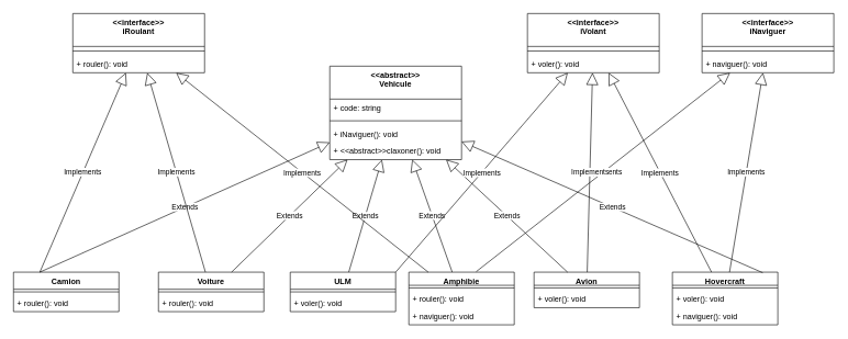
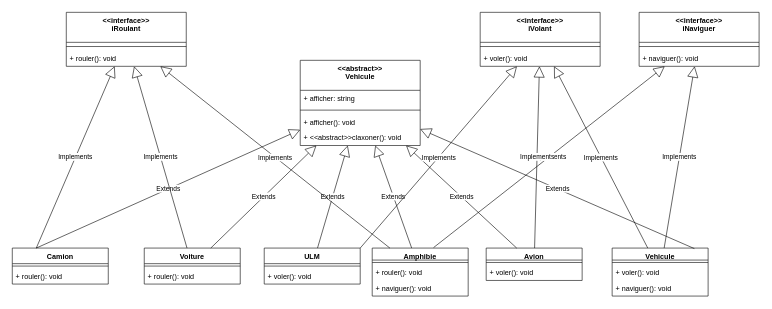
  <mxCell id="0" />
  <mxCell id="1" parent="0" />
  <mxCell id="2" value="Camion" style="swimlane;fontStyle=1;align=center;verticalAlign=top;childLayout=stackLayout;horizontal=1;startSize=26;horizontalStack=0;resizeParent=1;resizeParentMax=0;resizeLast=0;collapsible=1;marginBottom=0;" vertex="1" parent="1"><mxGeometry x="20" y="413" width="160" height="60" as="geometry" /></mxCell>
  <mxCell id="3" value="" style="line;strokeWidth=1;fillColor=none;align=left;verticalAlign=middle;spacingTop=-1;spacingLeft=3;spacingRight=3;rotatable=0;labelPosition=right;points=[];portConstraint=eastwest;strokeColor=inherit;" vertex="1" parent="2"><mxGeometry y="26" width="160" height="8" as="geometry" /></mxCell>
  <mxCell id="4" value="+ rouler(): void" style="text;strokeColor=none;fillColor=none;align=left;verticalAlign=top;spacingLeft=4;spacingRight=4;overflow=hidden;rotatable=0;points=[[0,0.5],[1,0.5]];portConstraint=eastwest;" vertex="1" parent="2"><mxGeometry y="34" width="160" height="26" as="geometry" /></mxCell>
  <mxCell id="5" value="Voiture" style="swimlane;fontStyle=1;align=center;verticalAlign=top;childLayout=stackLayout;horizontal=1;startSize=26;horizontalStack=0;resizeParent=1;resizeParentMax=0;resizeLast=0;collapsible=1;marginBottom=0;" vertex="1" parent="1"><mxGeometry x="240" y="413" width="160" height="60" as="geometry" /></mxCell>
  <mxCell id="6" value="" style="line;strokeWidth=1;fillColor=none;align=left;verticalAlign=middle;spacingTop=-1;spacingLeft=3;spacingRight=3;rotatable=0;labelPosition=right;points=[];portConstraint=eastwest;strokeColor=inherit;" vertex="1" parent="5"><mxGeometry y="26" width="160" height="8" as="geometry" /></mxCell>
  <mxCell id="7" value="+ rouler(): void" style="text;strokeColor=none;fillColor=none;align=left;verticalAlign=top;spacingLeft=4;spacingRight=4;overflow=hidden;rotatable=0;points=[[0,0.5],[1,0.5]];portConstraint=eastwest;" vertex="1" parent="5"><mxGeometry y="34" width="160" height="26" as="geometry" /></mxCell>
  <mxCell id="8" value="ULM" style="swimlane;fontStyle=1;align=center;verticalAlign=top;childLayout=stackLayout;horizontal=1;startSize=26;horizontalStack=0;resizeParent=1;resizeParentMax=0;resizeLast=0;collapsible=1;marginBottom=0;" vertex="1" parent="1"><mxGeometry x="440" y="413" width="160" height="60" as="geometry" /></mxCell>
  <mxCell id="9" value="" style="line;strokeWidth=1;fillColor=none;align=left;verticalAlign=middle;spacingTop=-1;spacingLeft=3;spacingRight=3;rotatable=0;labelPosition=right;points=[];portConstraint=eastwest;strokeColor=inherit;" vertex="1" parent="8"><mxGeometry y="26" width="160" height="8" as="geometry" /></mxCell>
  <mxCell id="10" value="+ voler(): void" style="text;strokeColor=none;fillColor=none;align=left;verticalAlign=top;spacingLeft=4;spacingRight=4;overflow=hidden;rotatable=0;points=[[0,0.5],[1,0.5]];portConstraint=eastwest;" vertex="1" parent="8"><mxGeometry y="34" width="160" height="26" as="geometry" /></mxCell>
  <mxCell id="11" value="Avion" style="swimlane;fontStyle=1;align=center;verticalAlign=top;childLayout=stackLayout;horizontal=1;startSize=20;horizontalStack=0;resizeParent=1;resizeParentMax=0;resizeLast=0;collapsible=1;marginBottom=0;" vertex="1" parent="1"><mxGeometry x="810" y="413" width="160" height="54" as="geometry" /></mxCell>
  <mxCell id="12" value="" style="line;strokeWidth=1;fillColor=none;align=left;verticalAlign=middle;spacingTop=-1;spacingLeft=3;spacingRight=3;rotatable=0;labelPosition=right;points=[];portConstraint=eastwest;strokeColor=inherit;" vertex="1" parent="11"><mxGeometry y="20" width="160" height="8" as="geometry" /></mxCell>
  <mxCell id="13" value="+ voler(): void" style="text;strokeColor=none;fillColor=none;align=left;verticalAlign=top;spacingLeft=4;spacingRight=4;overflow=hidden;rotatable=0;points=[[0,0.5],[1,0.5]];portConstraint=eastwest;" vertex="1" parent="11"><mxGeometry y="28" width="160" height="26" as="geometry" /></mxCell>
  <mxCell id="14" value="Amphibie" style="swimlane;fontStyle=1;align=center;verticalAlign=top;childLayout=stackLayout;horizontal=1;startSize=20;horizontalStack=0;resizeParent=1;resizeParentMax=0;resizeLast=0;collapsible=1;marginBottom=0;" vertex="1" parent="1"><mxGeometry x="620" y="413" width="160" height="80" as="geometry" /></mxCell>
  <mxCell id="15" value="" style="line;strokeWidth=1;fillColor=none;align=left;verticalAlign=middle;spacingTop=-1;spacingLeft=3;spacingRight=3;rotatable=0;labelPosition=right;points=[];portConstraint=eastwest;strokeColor=inherit;" vertex="1" parent="14"><mxGeometry y="20" width="160" height="8" as="geometry" /></mxCell>
  <mxCell id="16" value="+ rouler(): void" style="text;strokeColor=none;fillColor=none;align=left;verticalAlign=top;spacingLeft=4;spacingRight=4;overflow=hidden;rotatable=0;points=[[0,0.5],[1,0.5]];portConstraint=eastwest;" vertex="1" parent="14"><mxGeometry y="28" width="160" height="26" as="geometry" /></mxCell>
  <mxCell id="17" value="+ naviguer(): void" style="text;strokeColor=none;fillColor=none;align=left;verticalAlign=top;spacingLeft=4;spacingRight=4;overflow=hidden;rotatable=0;points=[[0,0.5],[1,0.5]];portConstraint=eastwest;" vertex="1" parent="14"><mxGeometry y="54" width="160" height="26" as="geometry" /></mxCell>
- <mxCell id="18" value="Hovercraft" style="swimlane;fontStyle=1;align=center;verticalAlign=top;childLayout=stackLayout;horizontal=1;startSize=20;horizontalStack=0;resizeParent=1;resizeParentMax=0;resizeLast=0;collapsible=1;marginBottom=0;" vertex="1" parent="1"><mxGeometry x="1020" y="413" width="160" height="80" as="geometry" /></mxCell>
+ <mxCell id="18" value="Vehicule" style="swimlane;fontStyle=1;align=center;verticalAlign=top;childLayout=stackLayout;horizontal=1;startSize=20;horizontalStack=0;resizeParent=1;resizeParentMax=0;resizeLast=0;collapsible=1;marginBottom=0;" vertex="1" parent="1"><mxGeometry x="1020" y="413" width="160" height="80" as="geometry" /></mxCell>
  <mxCell id="19" value="" style="line;strokeWidth=1;fillColor=none;align=left;verticalAlign=middle;spacingTop=-1;spacingLeft=3;spacingRight=3;rotatable=0;labelPosition=right;points=[];portConstraint=eastwest;strokeColor=inherit;" vertex="1" parent="18"><mxGeometry y="20" width="160" height="8" as="geometry" /></mxCell>
  <mxCell id="20" value="+ voler(): void" style="text;strokeColor=none;fillColor=none;align=left;verticalAlign=top;spacingLeft=4;spacingRight=4;overflow=hidden;rotatable=0;points=[[0,0.5],[1,0.5]];portConstraint=eastwest;" vertex="1" parent="18"><mxGeometry y="28" width="160" height="26" as="geometry" /></mxCell>
  <mxCell id="21" value="+ naviguer(): void" style="text;strokeColor=none;fillColor=none;align=left;verticalAlign=top;spacingLeft=4;spacingRight=4;overflow=hidden;rotatable=0;points=[[0,0.5],[1,0.5]];portConstraint=eastwest;" vertex="1" parent="18"><mxGeometry y="54" width="160" height="26" as="geometry" /></mxCell>
  <mxCell id="22" value="&lt;&lt;abstract&gt;&gt;&#10;Vehicule" style="swimlane;fontStyle=1;align=center;verticalAlign=top;childLayout=stackLayout;horizontal=1;startSize=50;horizontalStack=0;resizeParent=1;resizeParentMax=0;resizeLast=0;collapsible=1;marginBottom=0;" vertex="1" parent="1"><mxGeometry x="500" y="100" width="200" height="142" as="geometry" /></mxCell>
- <mxCell id="23" value="+ code: string" style="text;strokeColor=none;fillColor=none;align=left;verticalAlign=top;spacingLeft=4;spacingRight=4;overflow=hidden;rotatable=0;points=[[0,0.5],[1,0.5]];portConstraint=eastwest;" vertex="1" parent="22"><mxGeometry y="50" width="200" height="26" as="geometry" /></mxCell>
+ <mxCell id="23" value="+ afficher: string" style="text;strokeColor=none;fillColor=none;align=left;verticalAlign=top;spacingLeft=4;spacingRight=4;overflow=hidden;rotatable=0;points=[[0,0.5],[1,0.5]];portConstraint=eastwest;" vertex="1" parent="22"><mxGeometry y="50" width="200" height="26" as="geometry" /></mxCell>
  <mxCell id="24" value="" style="line;strokeWidth=1;fillColor=none;align=left;verticalAlign=middle;spacingTop=-1;spacingLeft=3;spacingRight=3;rotatable=0;labelPosition=right;points=[];portConstraint=eastwest;strokeColor=inherit;" vertex="1" parent="22"><mxGeometry y="76" width="200" height="14" as="geometry" /></mxCell>
- <mxCell id="25" value="+ iNaviguer(): void" style="text;strokeColor=none;fillColor=none;align=left;verticalAlign=top;spacingLeft=4;spacingRight=4;overflow=hidden;rotatable=0;points=[[0,0.5],[1,0.5]];portConstraint=eastwest;" vertex="1" parent="22"><mxGeometry y="90" width="200" height="26" as="geometry" /></mxCell>
+ <mxCell id="25" value="+ afficher(): void" style="text;strokeColor=none;fillColor=none;align=left;verticalAlign=top;spacingLeft=4;spacingRight=4;overflow=hidden;rotatable=0;points=[[0,0.5],[1,0.5]];portConstraint=eastwest;" vertex="1" parent="22"><mxGeometry y="90" width="200" height="26" as="geometry" /></mxCell>
  <mxCell id="26" value="+ &lt;&lt;abstract&gt;&gt;claxoner(): void" style="text;strokeColor=none;fillColor=none;align=left;verticalAlign=top;spacingLeft=4;spacingRight=4;overflow=hidden;rotatable=0;points=[[0,0.5],[1,0.5]];portConstraint=eastwest;" vertex="1" parent="22"><mxGeometry y="116" width="200" height="26" as="geometry" /></mxCell>
  <mxCell id="27" value="Extends" style="endArrow=block;endSize=16;endFill=0;html=1;exitX=0.25;exitY=0;exitDx=0;exitDy=0;" edge="1" parent="1" source="2" target="22"><mxGeometry width="160" relative="1" as="geometry"><mxPoint x="210" y="380" as="sourcePoint" /><mxPoint x="370" y="380" as="targetPoint" /></mxGeometry></mxCell>
  <mxCell id="28" value="Extends" style="endArrow=block;endSize=16;endFill=0;html=1;" edge="1" parent="1" source="5" target="22"><mxGeometry width="160" relative="1" as="geometry"><mxPoint x="130" y="420" as="sourcePoint" /><mxPoint x="550" y="290" as="targetPoint" /></mxGeometry></mxCell>
  <mxCell id="29" value="Extends" style="endArrow=block;endSize=16;endFill=0;html=1;" edge="1" parent="1" source="8" target="22"><mxGeometry width="160" relative="1" as="geometry"><mxPoint x="384" y="420" as="sourcePoint" /><mxPoint x="560" y="300" as="targetPoint" /></mxGeometry></mxCell>
  <mxCell id="30" value="Extends" style="endArrow=block;endSize=16;endFill=0;html=1;" edge="1" parent="1" source="14" target="22"><mxGeometry width="160" relative="1" as="geometry"><mxPoint x="515.833" y="420" as="sourcePoint" /><mxPoint x="559.167" y="300" as="targetPoint" /></mxGeometry></mxCell>
  <mxCell id="31" value="Extends" style="endArrow=block;endSize=16;endFill=0;html=1;" edge="1" parent="1" source="11" target="22"><mxGeometry width="160" relative="1" as="geometry"><mxPoint x="648.947" y="420" as="sourcePoint" /><mxPoint x="585.789" y="300" as="targetPoint" /></mxGeometry></mxCell>
  <mxCell id="32" value="Extends" style="endArrow=block;endSize=16;endFill=0;html=1;exitX=0.857;exitY=0.011;exitDx=0;exitDy=0;exitPerimeter=0;" edge="1" parent="1" source="18" target="22"><mxGeometry width="160" relative="1" as="geometry"><mxPoint x="798.814" y="420" as="sourcePoint" /><mxPoint x="615.763" y="300" as="targetPoint" /></mxGeometry></mxCell>
  <mxCell id="33" value="&lt;&lt;interface&gt;&gt;&#10;iRoulant" style="swimlane;fontStyle=1;align=center;verticalAlign=top;childLayout=stackLayout;horizontal=1;startSize=50;horizontalStack=0;resizeParent=1;resizeParentMax=0;resizeLast=0;collapsible=1;marginBottom=0;" vertex="1" parent="1"><mxGeometry x="110" y="20" width="200" height="90" as="geometry" /></mxCell>
  <mxCell id="34" value="" style="line;strokeWidth=1;fillColor=none;align=left;verticalAlign=middle;spacingTop=-1;spacingLeft=3;spacingRight=3;rotatable=0;labelPosition=right;points=[];portConstraint=eastwest;strokeColor=inherit;" vertex="1" parent="33"><mxGeometry y="50" width="200" height="14" as="geometry" /></mxCell>
  <mxCell id="35" value="+ rouler(): void" style="text;strokeColor=none;fillColor=none;align=left;verticalAlign=top;spacingLeft=4;spacingRight=4;overflow=hidden;rotatable=0;points=[[0,0.5],[1,0.5]];portConstraint=eastwest;" vertex="1" parent="33"><mxGeometry y="64" width="200" height="26" as="geometry" /></mxCell>
  <mxCell id="36" value="&lt;&lt;interface&gt;&gt;&#10;iVolant" style="swimlane;fontStyle=1;align=center;verticalAlign=top;childLayout=stackLayout;horizontal=1;startSize=50;horizontalStack=0;resizeParent=1;resizeParentMax=0;resizeLast=0;collapsible=1;marginBottom=0;" vertex="1" parent="1"><mxGeometry x="800" y="20" width="200" height="90" as="geometry" /></mxCell>
  <mxCell id="37" value="" style="line;strokeWidth=1;fillColor=none;align=left;verticalAlign=middle;spacingTop=-1;spacingLeft=3;spacingRight=3;rotatable=0;labelPosition=right;points=[];portConstraint=eastwest;strokeColor=inherit;" vertex="1" parent="36"><mxGeometry y="50" width="200" height="14" as="geometry" /></mxCell>
  <mxCell id="38" value="+ voler(): void" style="text;strokeColor=none;fillColor=none;align=left;verticalAlign=top;spacingLeft=4;spacingRight=4;overflow=hidden;rotatable=0;points=[[0,0.5],[1,0.5]];portConstraint=eastwest;" vertex="1" parent="36"><mxGeometry y="64" width="200" height="26" as="geometry" /></mxCell>
  <mxCell id="39" value="&lt;&lt;interface&gt;&gt;&#10;iNaviguer" style="swimlane;fontStyle=1;align=center;verticalAlign=top;childLayout=stackLayout;horizontal=1;startSize=50;horizontalStack=0;resizeParent=1;resizeParentMax=0;resizeLast=0;collapsible=1;marginBottom=0;" vertex="1" parent="1"><mxGeometry x="1065" y="20" width="200" height="90" as="geometry" /></mxCell>
  <mxCell id="40" value="" style="line;strokeWidth=1;fillColor=none;align=left;verticalAlign=middle;spacingTop=-1;spacingLeft=3;spacingRight=3;rotatable=0;labelPosition=right;points=[];portConstraint=eastwest;strokeColor=inherit;" vertex="1" parent="39"><mxGeometry y="50" width="200" height="14" as="geometry" /></mxCell>
  <mxCell id="41" value="+ naviguer(): void" style="text;strokeColor=none;fillColor=none;align=left;verticalAlign=top;spacingLeft=4;spacingRight=4;overflow=hidden;rotatable=0;points=[[0,0.5],[1,0.5]];portConstraint=eastwest;" vertex="1" parent="39"><mxGeometry y="64" width="200" height="26" as="geometry" /></mxCell>
  <mxCell id="42" value="Implements" style="endArrow=block;endSize=16;endFill=0;html=1;exitX=0.25;exitY=0;exitDx=0;exitDy=0;" edge="1" parent="1" source="2" target="33"><mxGeometry width="160" relative="1" as="geometry"><mxPoint x="130" y="420" as="sourcePoint" /><mxPoint x="510" y="230.792" as="targetPoint" /></mxGeometry></mxCell>
  <mxCell id="43" value="Implements" style="endArrow=block;endSize=16;endFill=0;html=1;" edge="1" parent="1" source="5" target="33"><mxGeometry width="160" relative="1" as="geometry"><mxPoint x="360" y="410" as="sourcePoint" /><mxPoint x="250.899" y="20" as="targetPoint" /></mxGeometry></mxCell>
  <mxCell id="44" value="Implements" style="endArrow=block;endSize=16;endFill=0;html=1;exitX=1;exitY=0;exitDx=0;exitDy=0;" edge="1" parent="1" source="8" target="36"><mxGeometry width="160" relative="1" as="geometry"><mxPoint x="335.052" y="430" as="sourcePoint" /><mxPoint x="267.423" y="20" as="targetPoint" /></mxGeometry></mxCell>
  <mxCell id="45" value="Implements" style="endArrow=block;endSize=16;endFill=0;html=1;" edge="1" parent="1" source="14" target="33"><mxGeometry width="160" relative="1" as="geometry"><mxPoint x="335.052" y="430" as="sourcePoint" /><mxPoint x="267.423" y="20" as="targetPoint" /></mxGeometry></mxCell>
  <mxCell id="46" value="Implements" style="endArrow=block;endSize=16;endFill=0;html=1;exitX=0.639;exitY=-0.01;exitDx=0;exitDy=0;exitPerimeter=0;" edge="1" parent="1" source="14" target="39"><mxGeometry width="160" relative="1" as="geometry"><mxPoint x="636.186" y="420" as="sourcePoint" /><mxPoint x="298.041" y="20" as="targetPoint" /></mxGeometry></mxCell>
  <mxCell id="47" value="Implements" style="endArrow=block;endSize=16;endFill=0;html=1;" edge="1" parent="1" source="11" target="36"><mxGeometry width="160" relative="1" as="geometry"><mxPoint x="585" y="420" as="sourcePoint" /><mxPoint x="867.414" y="30" as="targetPoint" /></mxGeometry></mxCell>
  <mxCell id="48" value="Implements" style="endArrow=block;endSize=16;endFill=0;html=1;" edge="1" parent="1" source="18" target="36"><mxGeometry width="160" relative="1" as="geometry"><mxPoint x="843.506" y="420" as="sourcePoint" /><mxPoint x="894.156" y="30" as="targetPoint" /></mxGeometry></mxCell>
  <mxCell id="49" value="Implements" style="endArrow=block;endSize=16;endFill=0;html=1;" edge="1" parent="1" source="18" target="39"><mxGeometry width="160" relative="1" as="geometry"><mxPoint x="692.24" y="419.2" as="sourcePoint" /><mxPoint x="1111.522" y="30" as="targetPoint" /></mxGeometry></mxCell>
